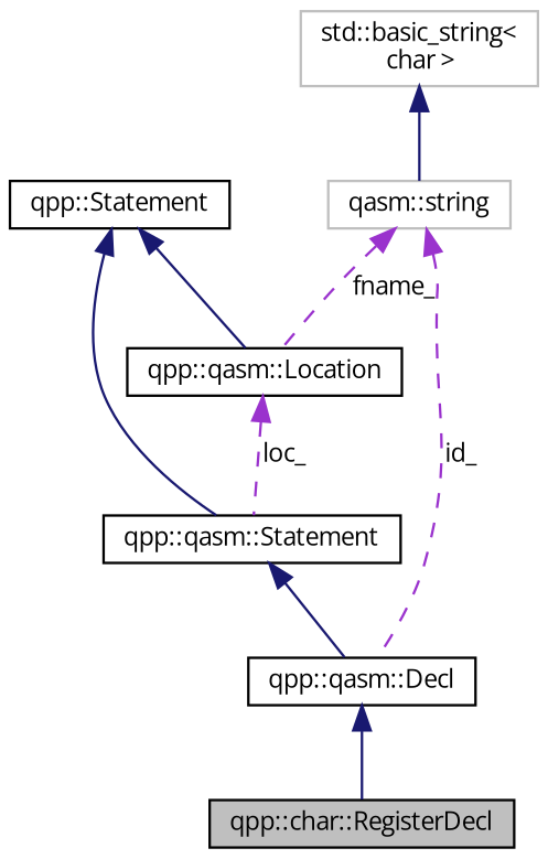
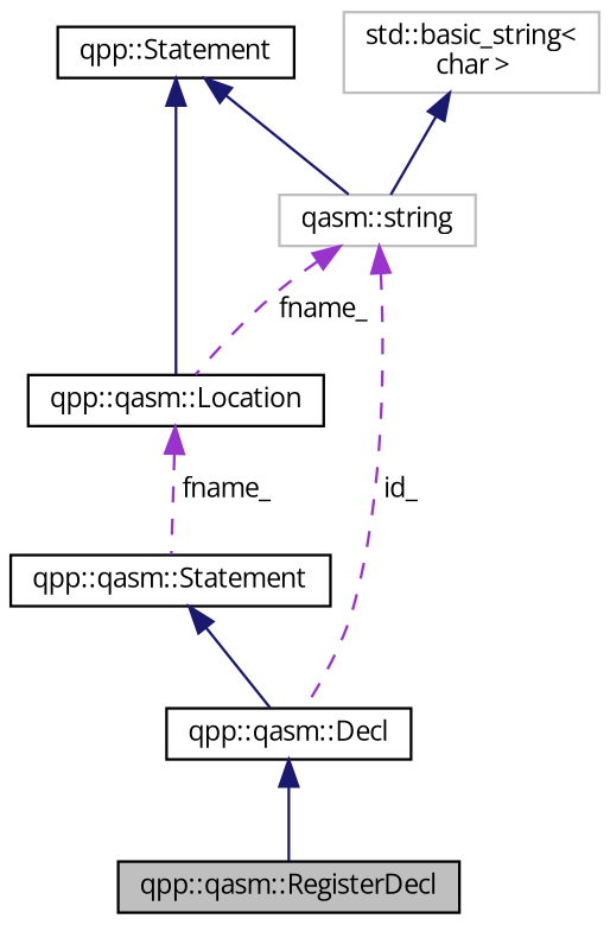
  digraph {
    fontname="Open Sans"
    node [color=black fillcolor=white fontname="Open Sans" fontsize=10 shape=record style=filled]
    edge [color=midnightblue dir=back fontname="Open Sans" fontsize=10 labelfontname=Helvetica labelfontsize=10 style=solid]
-   n1 [fillcolor=grey75 fontcolor=black height=0.2 label="qpp::char::RegisterDecl" width=0.4]
+   n1 [fillcolor=grey75 fontcolor=black height=0.2 label="qpp::qasm::RegisterDecl" width=0.4]
    n2 [height=0.2 label="qpp::qasm::Decl" width=0.4]
    n3 [height=0.2 label="qpp::qasm::Statement" width=0.4]
    n4 [height=0.2 label="qpp::Statement" width=0.4]
    n5 [height=0.2 label="qpp::qasm::Location" width=0.4]
    n6 [color=grey75 height=0.2 label="qasm::string" width=0.4]
    n7 [color=grey75 height=0.2 label="std::basic_string\<\l char \>" width=0.4]
    n2 -> n1
    n3 -> n2
-   n4 -> n3
+   n4 -> n6
    n4 -> n5
-   n5 -> n3 [color=darkorchid3 label=" loc_" style=dashed]
+   n5 -> n3 [color=darkorchid3 label=" fname_" style=dashed]
    n6 -> n2 [color=darkorchid3 label=" id_" style=dashed]
    n6 -> n5 [color=darkorchid3 label=" fname_" style=dashed]
    n7 -> n6
  }
